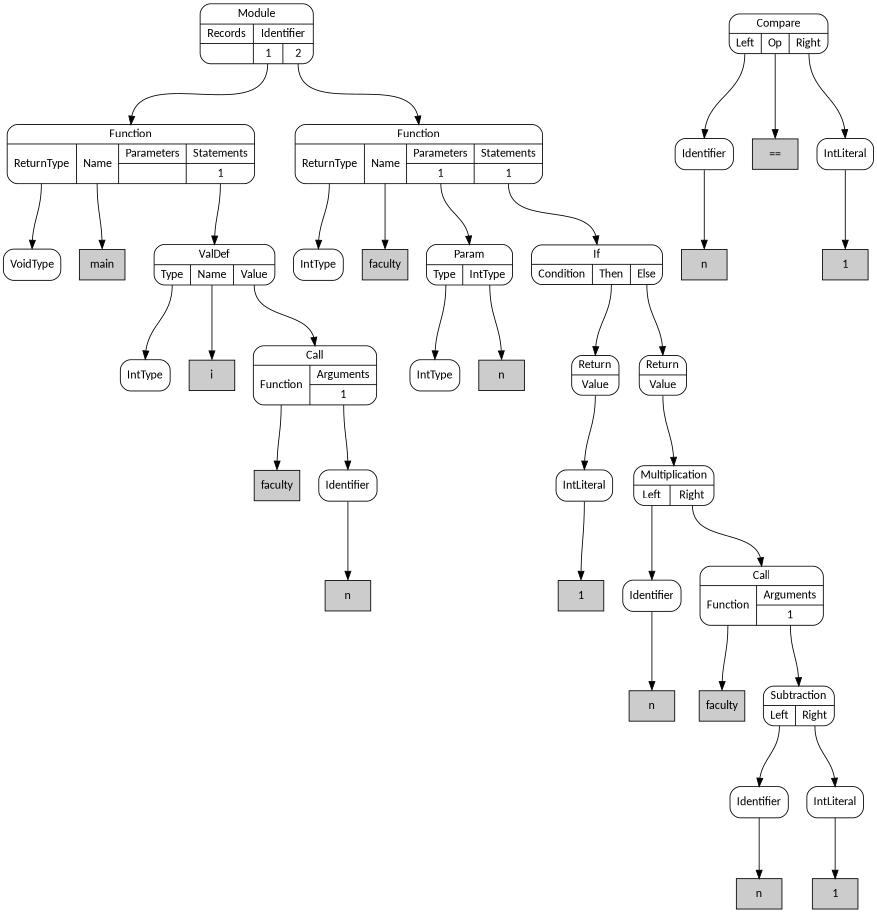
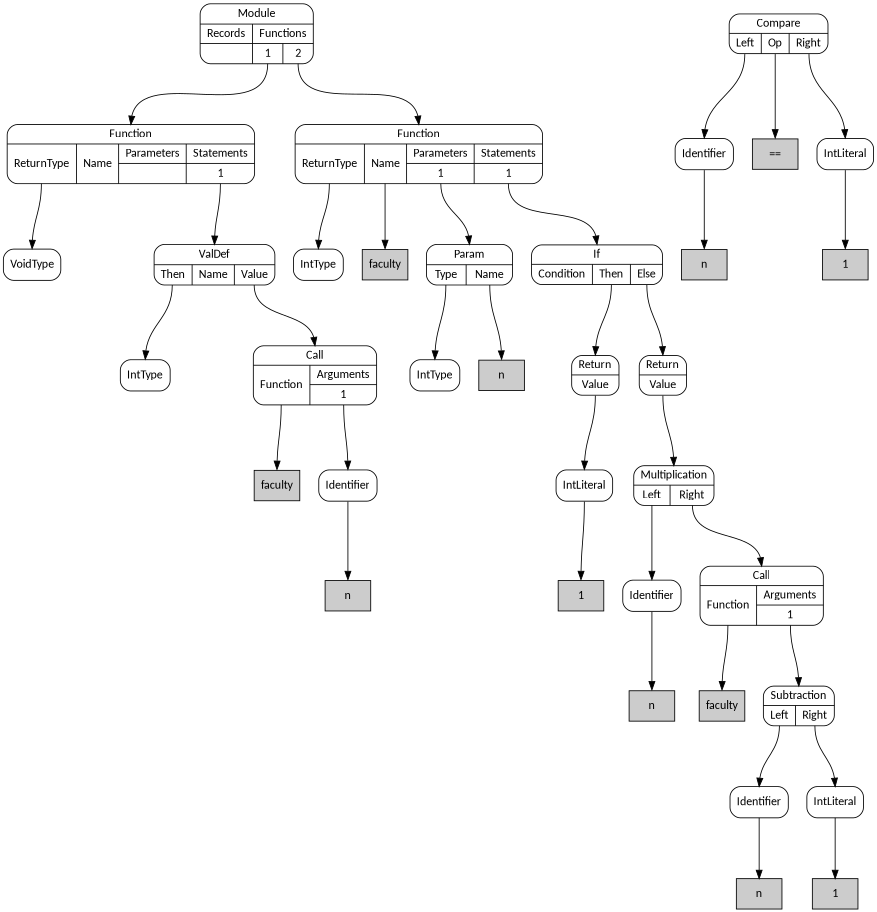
  digraph {
    nodesep=0.3
    ordering=out
    ranksep=1
    node [fillcolor=white fontname=Calibri shape=Mrecord style=filled]
    edge [headport=n tailport="p0:s"]
    n1 [label=VoidType]
-   n2 [fillcolor="#cccccc" label=main shape=box]
    n3 [label=IntType]
-   n4 [fillcolor="#cccccc" label=i shape=box]
    n5 [fillcolor="#cccccc" label=faculty shape=box]
    n6 [fillcolor="#cccccc" label=n shape=box]
    n7 [label=Identifier]
    n8 [label="{Call|{<p0>Function|{Arguments|{<p1_0>1}}}}"]
-   n9 [label="{ValDef|{<p0>Type|<p1>Name|<p2>Value}}"]
+   n9 [label="{ValDef|{<p0>Then|<p1>Name|<p2>Value}}"]
    n10 [label="{Function|{<p0>ReturnType|<p1>Name|{Parameters|{}}|{Statements|{<p3_0>1}}}}"]
    n11 [label=IntType]
    n12 [fillcolor="#cccccc" label=faculty shape=box]
    n13 [label=IntType]
    n14 [fillcolor="#cccccc" label=n shape=box]
-   n15 [label="{Param|{<p0>Type|<p1>IntType}}"]
+   n15 [label="{Param|{<p0>Type|<p1>Name}}"]
    n16 [fillcolor="#cccccc" label=n shape=box]
    n17 [label=Identifier]
    n18 [fillcolor="#cccccc" label="==" shape=box]
    n19 [fillcolor="#cccccc" label=1 shape=box]
    n20 [label=IntLiteral]
    n21 [label="{Compare|{<p0>Left|<p1>Op|<p2>Right}}"]
    n22 [fillcolor="#cccccc" label=1 shape=box]
    n23 [label=IntLiteral]
    n24 [label="{Return|{<p0>Value}}"]
    n25 [fillcolor="#cccccc" label=n shape=box]
    n26 [label=Identifier]
    n27 [fillcolor="#cccccc" label=faculty shape=box]
    n28 [fillcolor="#cccccc" label=n shape=box]
    n29 [label=Identifier]
    n30 [fillcolor="#cccccc" label=1 shape=box]
    n31 [label=IntLiteral]
    n32 [label="{Subtraction|{<p0>Left|<p1>Right}}"]
    n33 [label="{Call|{<p0>Function|{Arguments|{<p1_0>1}}}}"]
    n34 [label="{Multiplication|{<p0>Left|<p1>Right}}"]
    n35 [label="{Return|{<p0>Value}}"]
    n36 [label="{If|{<p0>Condition|<p1>Then|<p2>Else}}"]
    n37 [label="{Function|{<p0>ReturnType|<p1>Name|{Parameters|{<p2_0>1}}|{Statements|{<p3_0>1}}}}"]
-   n38 [label="{Module|{{Records|{}}|{Identifier|{<p1_0>1|<p1_1>2}}}}"]
+   n38 [label="{Module|{{Records|{}}|{Functions|{<p1_0>1|<p1_1>2}}}}"]
    n7 -> n6 [tailport=s]
    n8 -> n5
    n8 -> n7 [tailport="p1_0:s"]
    n9 -> n3
-   n9 -> n4 [tailport="p1:s"]
    n9 -> n8 [tailport="p2:s"]
    n10 -> n1
-   n10 -> n2 [tailport="p1:s"]
    n10 -> n9 [tailport="p3_0:s"]
    n15 -> n13
    n15 -> n14 [tailport="p1:s"]
    n17 -> n16 [tailport=s]
    n20 -> n19 [tailport=s]
    n21 -> n17
    n21 -> n18 [tailport="p1:s"]
    n21 -> n20 [tailport="p2:s"]
    n23 -> n22 [tailport=s]
    n24 -> n23
    n26 -> n25 [tailport=s]
    n29 -> n28 [tailport=s]
    n31 -> n30 [tailport=s]
    n32 -> n29
    n32 -> n31 [tailport="p1:s"]
    n33 -> n27
    n33 -> n32 [tailport="p1_0:s"]
    n34 -> n26
    n34 -> n33 [tailport="p1:s"]
    n35 -> n34
    n36 -> n24 [tailport="p1:s"]
    n36 -> n35 [tailport="p2:s"]
    n37 -> n11
    n37 -> n12 [tailport="p1:s"]
    n37 -> n15 [tailport="p2_0:s"]
    n37 -> n36 [tailport="p3_0:s"]
    n38 -> n10 [tailport="p1_0:s"]
    n38 -> n37 [tailport="p1_1:s"]
  }
